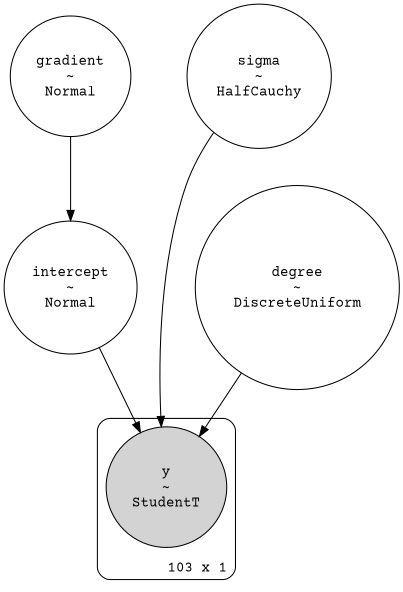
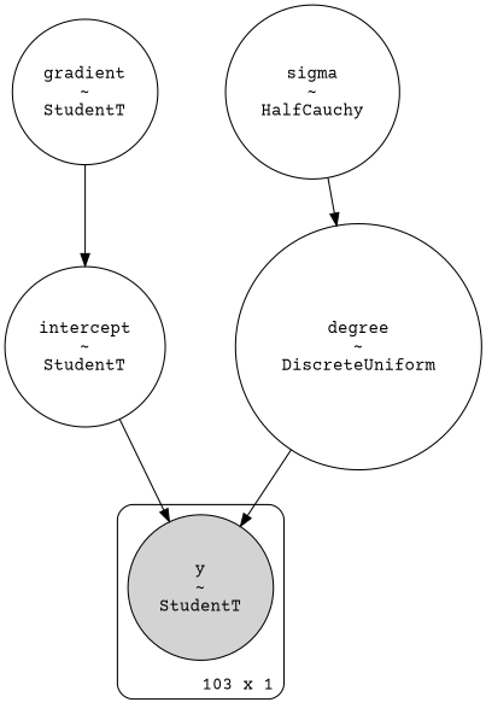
  digraph {
    fontname="Courier Prime"
    node [fontname="Courier Prime" shape=circle]
    edge [fontname="Courier Prime"]
    n1 [label="y\n~\nStudentT" style=filled]
-   n2 [label="intercept\n~\nNormal"]
+   n2 [label="intercept\n~\nStudentT"]
    n3 [label="degree\n~\nDiscreteUniform"]
-   n4 [label="gradient\n~\nNormal"]
+   n4 [label="gradient\n~\nStudentT"]
    n5 [label="sigma\n~\nHalfCauchy"]
    subgraph cluster_1 {
      label="103 x 1"
      labeljust=r
      labelloc=b
      style=rounded
      n1
    }
    n2 -> n1
    n3 -> n1
    n4 -> n2
-   n5 -> n1
+   n5 -> n3
  }
